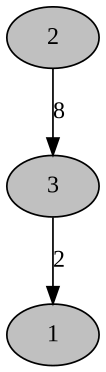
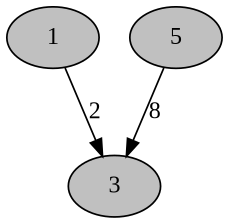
  digraph {
    fontname="Liberation Serif"
    node [fillcolor=gray fontname="Liberation Serif" style=filled]
    edge [fontname="Liberation Serif"]
    3
    1
-   2
-   3 -> 1 [label=2]
+   2 [label=5]
+   1 -> 3 [label=2]
    2 -> 3 [label=8]
  }
